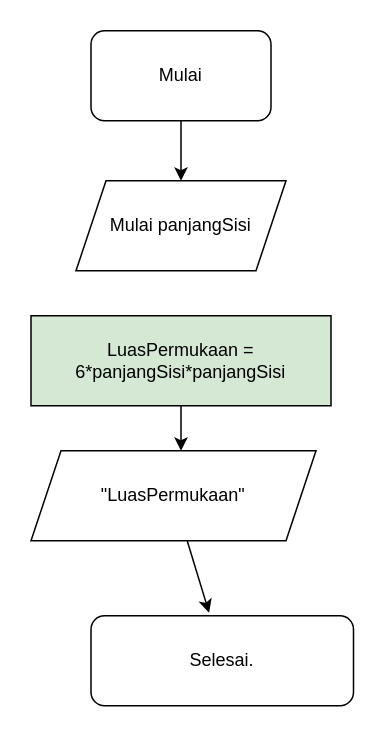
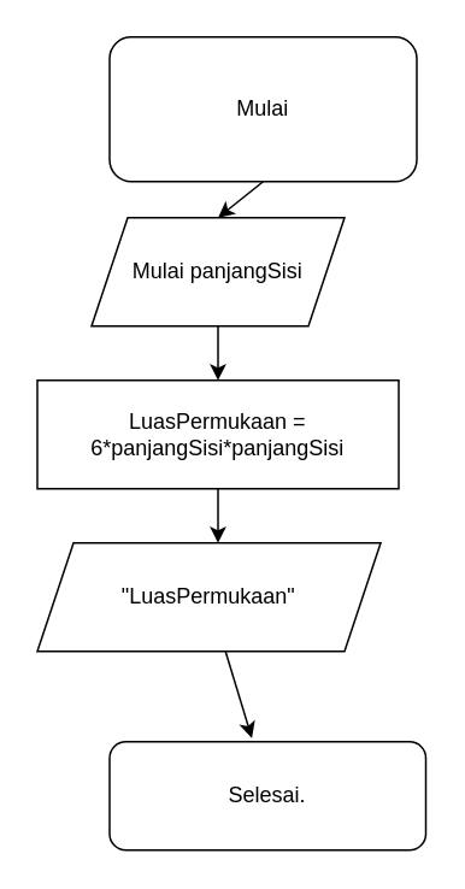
  <mxCell id="0" />
  <mxCell id="1" parent="0" />
- <mxCell id="2" value="Mulai" style="rounded=1;whiteSpace=wrap;html=1;" vertex="1" parent="1"><mxGeometry x="60" y="20" width="120" height="60" as="geometry" /></mxCell>
+ <mxCell id="2" value="Mulai" style="rounded=1;whiteSpace=wrap;html=1;" vertex="1" parent="1"><mxGeometry x="60" y="20" width="170" height="80" as="geometry" /></mxCell>
  <mxCell id="3" value="Mulai panjangSisi" style="shape=parallelogram;perimeter=parallelogramPerimeter;whiteSpace=wrap;html=1;fixedSize=1;" vertex="1" parent="1"><mxGeometry x="50" y="120" width="140" height="60" as="geometry" /></mxCell>
- <mxCell id="4" value="LuasPermukaan = 6*panjangSisi*panjangSisi" style="rounded=0;whiteSpace=wrap;html=1;fillColor=#d5e8d4;" vertex="1" parent="1"><mxGeometry x="20" y="210" width="200" height="60" as="geometry" /></mxCell>
+ <mxCell id="4" value="LuasPermukaan = 6*panjangSisi*panjangSisi" style="rounded=0;whiteSpace=wrap;html=1;" vertex="1" parent="1"><mxGeometry x="20" y="210" width="200" height="60" as="geometry" /></mxCell>
  <mxCell id="5" value="&quot;LuasPermukaan&quot;" style="shape=parallelogram;perimeter=parallelogramPerimeter;whiteSpace=wrap;html=1;fixedSize=1;" vertex="1" parent="1"><mxGeometry x="20" y="300" width="190" height="60" as="geometry" /></mxCell>
  <mxCell id="6" value="Selesai." style="rounded=1;whiteSpace=wrap;html=1;" vertex="1" parent="1"><mxGeometry x="60" y="410" width="175" height="60" as="geometry" /></mxCell>
  <mxCell id="7" value="" style="endArrow=classic;html=1;rounded=0;entryX=0.5;entryY=0;entryDx=0;entryDy=0;exitX=0.5;exitY=1;exitDx=0;exitDy=0;" edge="1" parent="1" source="2" target="3"><mxGeometry width="50" height="50" relative="1" as="geometry"><mxPoint x="100" y="150" as="sourcePoint" /><mxPoint x="150" y="100" as="targetPoint" /></mxGeometry></mxCell>
+ <mxCell id="8" value="" style="endArrow=classic;html=1;rounded=0;entryX=0.5;entryY=0;entryDx=0;entryDy=0;exitX=0.5;exitY=1;exitDx=0;exitDy=0;" edge="1" parent="1" source="3" target="4"><mxGeometry width="50" height="50" relative="1" as="geometry"><mxPoint x="130" y="90" as="sourcePoint" /><mxPoint x="130" y="130" as="targetPoint" /></mxGeometry></mxCell>
  <mxCell id="9" value="" style="endArrow=classic;html=1;rounded=0;exitX=0.5;exitY=1;exitDx=0;exitDy=0;" edge="1" parent="1" source="4"><mxGeometry width="50" height="50" relative="1" as="geometry"><mxPoint x="115" y="270" as="sourcePoint" /><mxPoint x="120" y="300" as="targetPoint" /></mxGeometry></mxCell>
  <mxCell id="10" value="" style="endArrow=classic;html=1;rounded=0;entryX=0.45;entryY=-0.033;entryDx=0;entryDy=0;entryPerimeter=0;" edge="1" parent="1" source="5" target="6"><mxGeometry width="50" height="50" relative="1" as="geometry"><mxPoint x="150" y="110" as="sourcePoint" /><mxPoint x="122" y="410" as="targetPoint" /></mxGeometry></mxCell>
